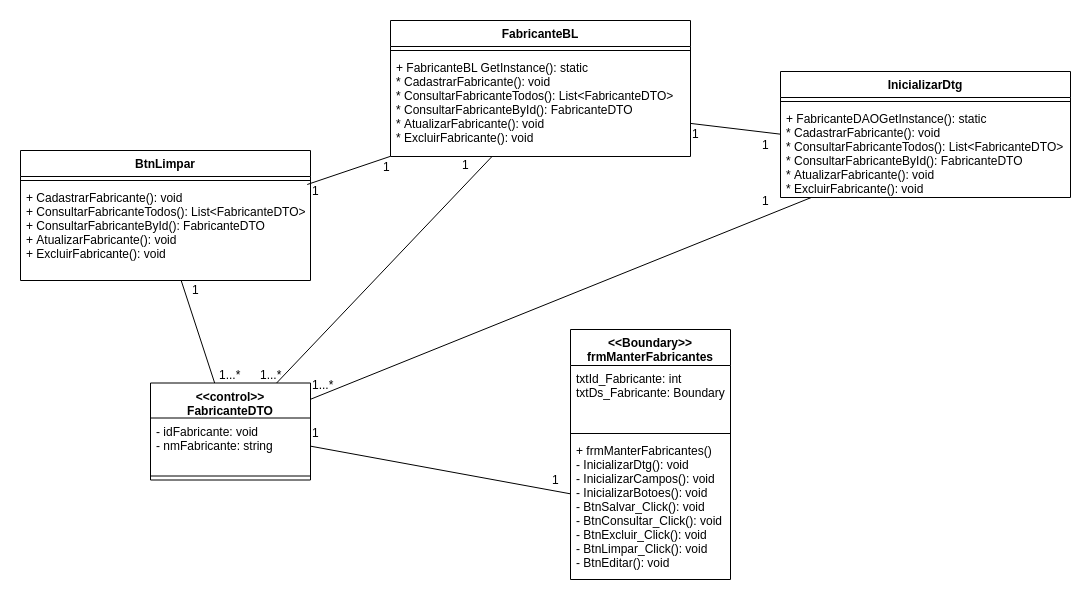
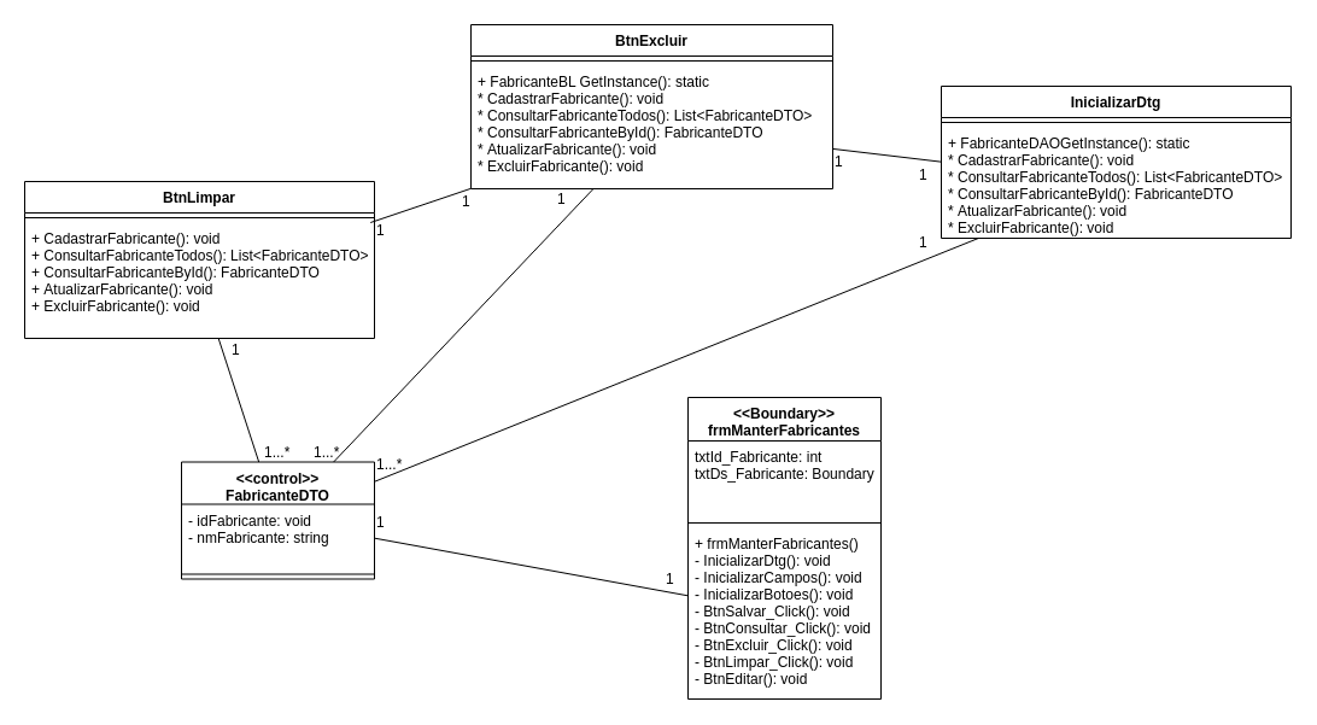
  <mxCell id="0" />
  <mxCell id="1" parent="0" />
  <mxCell id="2" value="&lt;&lt;Boundary&gt;&gt;&#10;frmManterFabricantes" style="swimlane;fontStyle=1;align=center;verticalAlign=top;childLayout=stackLayout;horizontal=1;startSize=36;horizontalStack=0;resizeParent=1;resizeParentMax=0;resizeLast=0;collapsible=1;marginBottom=0;" parent="1" vertex="1"><mxGeometry x="570" y="329" width="160" height="250" as="geometry" /></mxCell>
  <mxCell id="3" value="txtId_Fabricante: int&#10;txtDs_Fabricante: Boundary " style="text;strokeColor=none;fillColor=none;align=left;verticalAlign=top;spacingLeft=4;spacingRight=4;overflow=hidden;rotatable=0;points=[[0,0.5],[1,0.5]];portConstraint=eastwest;" parent="2" vertex="1"><mxGeometry y="36" width="160" height="64" as="geometry" /></mxCell>
  <mxCell id="4" value="" style="line;strokeWidth=1;fillColor=none;align=left;verticalAlign=middle;spacingTop=-1;spacingLeft=3;spacingRight=3;rotatable=0;labelPosition=right;points=[];portConstraint=eastwest;" parent="2" vertex="1"><mxGeometry y="100" width="160" height="8" as="geometry" /></mxCell>
  <mxCell id="5" value="+ frmManterFabricantes()&#10;- InicializarDtg(): void&#10;- InicializarCampos(): void&#10;- InicializarBotoes(): void&#10;- BtnSalvar_Click(): void&#10;- BtnConsultar_Click(): void&#10;- BtnExcluir_Click(): void&#10;- BtnLimpar_Click(): void&#10;- BtnEditar(): void" style="text;strokeColor=none;fillColor=none;align=left;verticalAlign=top;spacingLeft=4;spacingRight=4;overflow=hidden;rotatable=0;points=[[0,0.5],[1,0.5]];portConstraint=eastwest;" parent="2" vertex="1"><mxGeometry y="108" width="160" height="142" as="geometry" /></mxCell>
  <mxCell id="6" value="&lt;&lt;control&gt;&gt;&#10;FabricanteDTO" style="swimlane;fontStyle=1;align=center;verticalAlign=top;childLayout=stackLayout;horizontal=1;startSize=35;horizontalStack=0;resizeParent=1;resizeParentMax=0;resizeLast=0;collapsible=1;marginBottom=0;" parent="1" vertex="1"><mxGeometry y="382.5" width="160" height="97" as="geometry" x="150" /></mxCell>
  <mxCell id="7" value="- idFabricante: void&#10;- nmFabricante: string" style="text;strokeColor=none;fillColor=none;align=left;verticalAlign=top;spacingLeft=4;spacingRight=4;overflow=hidden;rotatable=0;points=[[0,0.5],[1,0.5]];portConstraint=eastwest;" parent="6" vertex="1"><mxGeometry y="35" width="160" height="54" as="geometry" /></mxCell>
  <mxCell id="8" value="" style="line;strokeWidth=1;fillColor=none;align=left;verticalAlign=middle;spacingTop=-1;spacingLeft=3;spacingRight=3;rotatable=0;labelPosition=right;points=[];portConstraint=eastwest;" parent="6" vertex="1"><mxGeometry y="89" width="160" height="8" as="geometry" /></mxCell>
  <mxCell id="9" value="BtnLimpar" style="swimlane;fontStyle=1;align=center;verticalAlign=top;childLayout=stackLayout;horizontal=1;startSize=26;horizontalStack=0;resizeParent=1;resizeParentMax=0;resizeLast=0;collapsible=1;marginBottom=0;" parent="1" vertex="1"><mxGeometry x="20" y="150" width="290" height="130" as="geometry" /></mxCell>
  <mxCell id="10" value="" style="line;strokeWidth=1;fillColor=none;align=left;verticalAlign=middle;spacingTop=-1;spacingLeft=3;spacingRight=3;rotatable=0;labelPosition=right;points=[];portConstraint=eastwest;" parent="9" vertex="1"><mxGeometry y="26" width="290" height="8" as="geometry" /></mxCell>
  <mxCell id="11" value="+ CadastrarFabricante(): void&#10;+ ConsultarFabricanteTodos(): List&lt;FabricanteDTO&gt;&#10;+ ConsultarFabricanteById(): FabricanteDTO&#10;+ AtualizarFabricante(): void&#10;+ ExcluirFabricante(): void" style="text;strokeColor=none;fillColor=none;align=left;verticalAlign=top;spacingLeft=4;spacingRight=4;overflow=hidden;rotatable=0;points=[[0,0.5],[1,0.5]];portConstraint=eastwest;" parent="9" vertex="1"><mxGeometry y="34" width="290" height="96" as="geometry" /></mxCell>
  <mxCell id="12" value="InicializarDtg" style="swimlane;fontStyle=1;align=center;verticalAlign=top;childLayout=stackLayout;horizontal=1;startSize=26;horizontalStack=0;resizeParent=1;resizeParentMax=0;resizeLast=0;collapsible=1;marginBottom=0;" parent="1" vertex="1"><mxGeometry x="780" y="71" width="290" height="126" as="geometry" /></mxCell>
  <mxCell id="13" value="" style="line;strokeWidth=1;fillColor=none;align=left;verticalAlign=middle;spacingTop=-1;spacingLeft=3;spacingRight=3;rotatable=0;labelPosition=right;points=[];portConstraint=eastwest;" parent="12" vertex="1"><mxGeometry y="26" width="290" height="8" as="geometry" /></mxCell>
  <mxCell id="14" value="+ FabricanteDAOGetInstance(): static&#10;* CadastrarFabricante(): void&#10;* ConsultarFabricanteTodos(): List&lt;FabricanteDTO&gt;&#10;* ConsultarFabricanteById(): FabricanteDTO&#10;* AtualizarFabricante(): void&#10;* ExcluirFabricante(): void&#10;" style="text;strokeColor=none;fillColor=none;align=left;verticalAlign=top;spacingLeft=4;spacingRight=4;overflow=hidden;rotatable=0;points=[[0,0.5],[1,0.5]];portConstraint=eastwest;" parent="12" vertex="1"><mxGeometry y="34" width="290" height="92" as="geometry" /></mxCell>
- <mxCell id="15" value="FabricanteBL" style="swimlane;fontStyle=1;align=center;verticalAlign=top;childLayout=stackLayout;horizontal=1;startSize=26;horizontalStack=0;resizeParent=1;resizeParentMax=0;resizeLast=0;collapsible=1;marginBottom=0;" parent="1" vertex="1"><mxGeometry x="390" y="20" width="300" height="136" as="geometry" /></mxCell>
+ <mxCell id="15" value="BtnExcluir" style="swimlane;fontStyle=1;align=center;verticalAlign=top;childLayout=stackLayout;horizontal=1;startSize=26;horizontalStack=0;resizeParent=1;resizeParentMax=0;resizeLast=0;collapsible=1;marginBottom=0;" parent="1" vertex="1"><mxGeometry x="390" y="20" width="300" height="136" as="geometry" /></mxCell>
  <mxCell id="16" value="" style="line;strokeWidth=1;fillColor=none;align=left;verticalAlign=middle;spacingTop=-1;spacingLeft=3;spacingRight=3;rotatable=0;labelPosition=right;points=[];portConstraint=eastwest;" parent="15" vertex="1"><mxGeometry y="26" width="300" height="8" as="geometry" /></mxCell>
  <mxCell id="17" value="+ FabricanteBL GetInstance(): static&#10;* CadastrarFabricante(): void&#10;* ConsultarFabricanteTodos(): List&lt;FabricanteDTO&gt;&#10;* ConsultarFabricanteById(): FabricanteDTO&#10;* AtualizarFabricante(): void&#10;* ExcluirFabricante(): void" style="text;strokeColor=none;fillColor=none;align=left;verticalAlign=top;spacingLeft=4;spacingRight=4;overflow=hidden;rotatable=0;points=[[0,0.5],[1,0.5]];portConstraint=eastwest;" parent="15" vertex="1"><mxGeometry y="34" width="300" height="102" as="geometry" /></mxCell>
  <mxCell id="18" value="" style="endArrow=none;html=1;" parent="1" source="6" target="5" edge="1"><mxGeometry width="50" height="50" relative="1" as="geometry"><mxPoint x="320" y="429.5" as="sourcePoint" /><mxPoint x="370" y="379.5" as="targetPoint" /></mxGeometry></mxCell>
  <mxCell id="19" value="" style="endArrow=none;html=1;" parent="1" source="11" target="6" edge="1"><mxGeometry width="50" height="50" relative="1" as="geometry"><mxPoint x="210" y="319" as="sourcePoint" /><mxPoint x="350" y="343.5" as="targetPoint" /></mxGeometry></mxCell>
  <mxCell id="20" value="" style="endArrow=none;html=1;" parent="1" source="17" target="11" edge="1"><mxGeometry width="50" height="50" relative="1" as="geometry"><mxPoint x="330" y="80" as="sourcePoint" /><mxPoint x="315.357" y="190" as="targetPoint" /></mxGeometry></mxCell>
  <mxCell id="21" value="" style="endArrow=none;html=1;" parent="1" source="17" target="6" edge="1"><mxGeometry width="50" height="50" relative="1" as="geometry"><mxPoint x="420.476" y="231" as="sourcePoint" /><mxPoint x="350" y="382.5" as="targetPoint" /></mxGeometry></mxCell>
  <mxCell id="22" value="" style="endArrow=none;html=1;" parent="1" source="14" target="6" edge="1"><mxGeometry width="50" height="50" relative="1" as="geometry"><mxPoint x="562.375" y="253" as="sourcePoint" /><mxPoint x="365.776" y="425.5" as="targetPoint" /></mxGeometry></mxCell>
  <mxCell id="23" value="1" style="text;html=1;resizable=0;points=[];autosize=1;align=left;verticalAlign=top;spacingTop=-4;" parent="1" vertex="1"><mxGeometry x="381" y="157" width="20" height="20" as="geometry" /></mxCell>
  <mxCell id="24" value="" style="endArrow=none;html=1;" parent="1" source="14" target="17" edge="1"><mxGeometry width="50" height="50" relative="1" as="geometry"><mxPoint x="760" y="175.261" as="sourcePoint" /><mxPoint x="630" y="230.145" as="targetPoint" /></mxGeometry></mxCell>
  <mxCell id="25" value="1" style="text;html=1;resizable=0;points=[];autosize=1;align=left;verticalAlign=top;spacingTop=-4;" parent="1" vertex="1"><mxGeometry x="310" y="181" width="20" height="20" as="geometry" /></mxCell>
  <mxCell id="26" value="1" style="text;html=1;resizable=0;points=[];autosize=1;align=left;verticalAlign=top;spacingTop=-4;" parent="1" vertex="1"><mxGeometry x="190" y="280" width="20" height="20" as="geometry" /></mxCell>
  <mxCell id="27" value="1...*" style="text;html=1;resizable=0;points=[];autosize=1;align=left;verticalAlign=top;spacingTop=-4;" parent="1" vertex="1"><mxGeometry x="217" y="364.5" width="40" height="20" as="geometry" /></mxCell>
  <mxCell id="28" value="1...*" style="text;html=1;resizable=0;points=[];autosize=1;align=left;verticalAlign=top;spacingTop=-4;" parent="1" vertex="1"><mxGeometry x="258" y="364.5" width="40" height="20" as="geometry" /></mxCell>
  <mxCell id="29" value="1" style="text;html=1;resizable=0;points=[];autosize=1;align=left;verticalAlign=top;spacingTop=-4;" parent="1" vertex="1"><mxGeometry x="460" y="155" width="20" height="20" as="geometry" /></mxCell>
  <mxCell id="30" value="1" style="text;html=1;resizable=0;points=[];autosize=1;align=left;verticalAlign=top;spacingTop=-4;" parent="1" vertex="1"><mxGeometry x="690" y="124" width="20" height="20" as="geometry" /></mxCell>
  <mxCell id="31" value="" style="endArrow=none;html=1;" parent="1" source="14" edge="1"><mxGeometry width="50" height="50" relative="1" as="geometry"><mxPoint x="780" y="187.675" as="sourcePoint" /><mxPoint x="780" y="177.871" as="targetPoint" /></mxGeometry></mxCell>
  <mxCell id="32" value="1...*" style="text;html=1;resizable=0;points=[];autosize=1;align=left;verticalAlign=top;spacingTop=-4;" parent="1" vertex="1"><mxGeometry x="310" y="375" width="40" height="20" as="geometry" /></mxCell>
  <mxCell id="33" value="1" style="text;html=1;resizable=0;points=[];autosize=1;align=left;verticalAlign=top;spacingTop=-4;" parent="1" vertex="1"><mxGeometry x="310" y="423" width="20" height="20" as="geometry" /></mxCell>
  <mxCell id="34" value="1" style="text;html=1;resizable=0;points=[];autosize=1;align=left;verticalAlign=top;spacingTop=-4;" parent="1" vertex="1"><mxGeometry x="550" y="469.5" width="20" height="20" as="geometry" /></mxCell>
  <mxCell id="35" value="1" style="text;html=1;resizable=0;points=[];autosize=1;align=left;verticalAlign=top;spacingTop=-4;" parent="1" vertex="1"><mxGeometry x="760" y="191" width="20" height="20" as="geometry" /></mxCell>
  <mxCell id="36" value="1" style="text;html=1;resizable=0;points=[];autosize=1;align=left;verticalAlign=top;spacingTop=-4;" parent="1" vertex="1"><mxGeometry x="760" y="135" width="20" height="20" as="geometry" /></mxCell>
